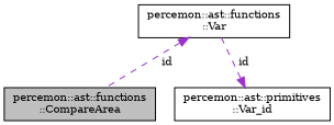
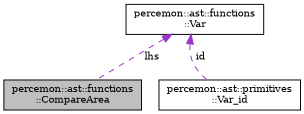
  digraph {
    fontname="DejaVu Serif"
    node [color=black fillcolor=white fontname="DejaVu Serif" fontsize=10 shape=record style=filled]
    edge [color=darkorchid3 dir=back fontname="DejaVu Serif" fontsize=10 labelfontname=Helvetica labelfontsize=10 style=dashed]
    n1 [fillcolor=grey75 fontcolor=black height=0.2 label="percemon::ast::functions\l::CompareArea" width=0.4]
    n2 [height=0.2 label="percemon::ast::functions\l::Var" width=0.4]
    n3 [height=0.2 label="percemon::ast::primitives\l::Var_id" width=0.4]
-   n2 -> n1 [label=" id"]
-   n3 -> n2 [label=" id"]
+   n2 -> n1 [label=" lhs"]
+   n2 -> n3 [label=" id"]
  }
